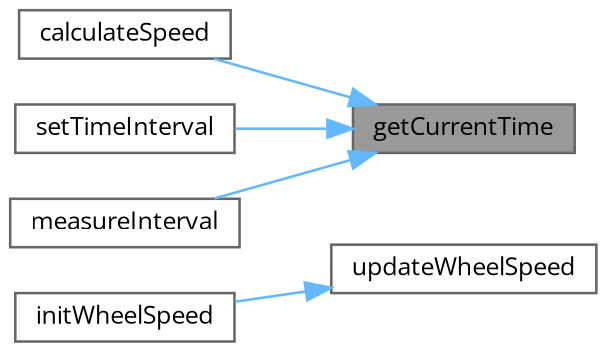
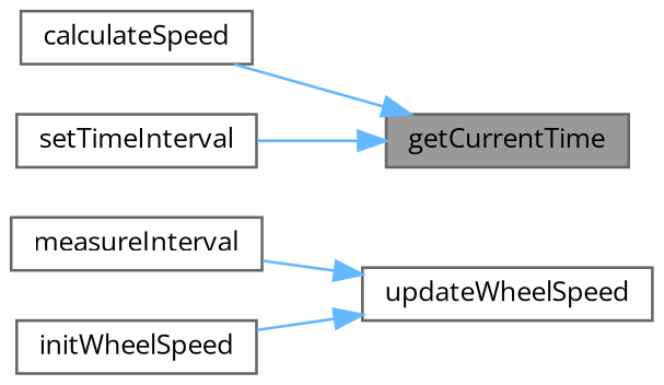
  digraph {
    fontname="Open Sans"
    rankdir=RL
    node [color=grey40 fillcolor=white fontname="Open Sans" fontsize=10 shape=box style=filled]
    edge [color=steelblue1 dir=back fontname="Open Sans" fontsize=10 labelfontname=Helvetica labelfontsize=10 style=solid]
    n1 [color=gray40 fillcolor=grey60 fontcolor=black height=0.2 label=getCurrentTime width=0.4]
    n2 [height=0.2 label=calculateSpeed width=0.4]
    n3 [height=0.2 label=measureInterval width=0.4]
    n4 [height=0.2 label=setTimeInterval width=0.4]
    n5 [height=0.2 label=initWheelSpeed width=0.4]
    n6 [height=0.2 label=updateWheelSpeed width=0.4]
    n1 -> n2
-   n1 -> n3
+   n6 -> n3
    n1 -> n4
    n6 -> n5
  }
